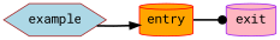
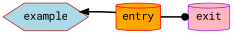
  digraph {
    fontname="Roboto Mono"
    rankdir=LR
    node [fontname="Roboto Mono" shape=cylinder style=filled]
    edge [fontname="Roboto Mono" style=bold]
    example [color=brown fillcolor=lightblue se_determineData3="(ctx, msLogger) => {\n      var ctxJSON = JsonConvert.SerializeObject(ctx);\n      return ctxJSON;\n      }" se_determineFilePath3="(ctx, msLogger) => {\n      return System.IO.Path.Combine(System.Environment.GetFolderPath(System.Environment.SpecialFolder.MyDocuments), \"output.json\");\n      }" se_type3=WriteToFile shape=hexagon]
    entry [color=red fillcolor=orange]
    exit [color=purple fillcolor=lightpink]
-   example -> entry [arrowhead=normal]
+   entry -> example [arrowhead=normal]
    entry -> exit [arrowhead=dot]
  }
